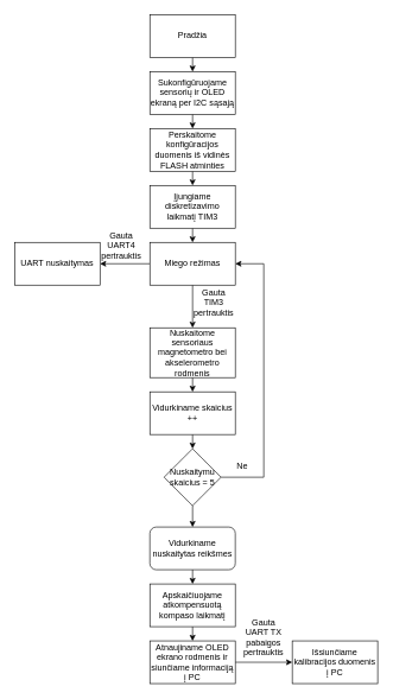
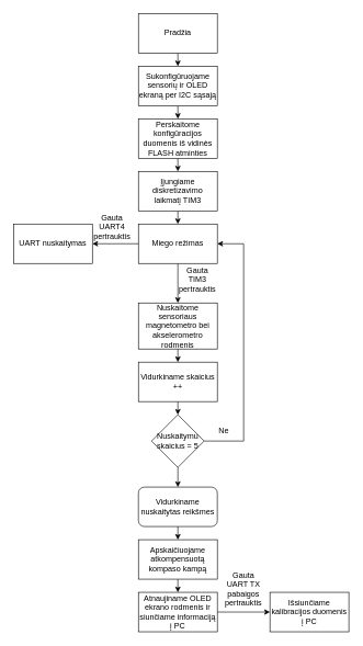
  <mxCell id="0" />
  <mxCell id="1" parent="0" />
  <mxCell id="2" style="edgeStyle=orthogonalEdgeStyle;rounded=0;orthogonalLoop=1;jettySize=auto;html=1;exitX=0.5;exitY=1;exitDx=0;exitDy=0;entryX=0.5;entryY=0;entryDx=0;entryDy=0;" edge="1" parent="1" source="3" target="5"><mxGeometry relative="1" as="geometry" /></mxCell>
  <mxCell id="3" value="Pradžia" style="rounded=0;whiteSpace=wrap;html=1;" vertex="1" parent="1"><mxGeometry x="210" y="20" width="120" height="60" as="geometry" /></mxCell>
  <mxCell id="4" style="edgeStyle=orthogonalEdgeStyle;rounded=0;orthogonalLoop=1;jettySize=auto;html=1;exitX=0.5;exitY=1;exitDx=0;exitDy=0;entryX=0.5;entryY=0;entryDx=0;entryDy=0;" edge="1" parent="1" source="5" target="9"><mxGeometry relative="1" as="geometry" /></mxCell>
  <mxCell id="5" value="Sukonfigūruojame sensorių ir OLED ekraną per I2C sąsają" style="rounded=0;whiteSpace=wrap;html=1;" vertex="1" parent="1"><mxGeometry x="210" y="100" width="120" height="60" as="geometry" /></mxCell>
  <mxCell id="6" style="edgeStyle=orthogonalEdgeStyle;rounded=0;orthogonalLoop=1;jettySize=auto;html=1;exitX=0.5;exitY=1;exitDx=0;exitDy=0;entryX=0.5;entryY=0;entryDx=0;entryDy=0;" edge="1" parent="1" source="7" target="12"><mxGeometry relative="1" as="geometry" /></mxCell>
  <mxCell id="7" value="Įjungiame diskretizavimo laikmatį TIM3" style="rounded=0;whiteSpace=wrap;html=1;" vertex="1" parent="1"><mxGeometry x="210" y="260" width="120" height="60" as="geometry" /></mxCell>
  <mxCell id="8" style="edgeStyle=orthogonalEdgeStyle;rounded=0;orthogonalLoop=1;jettySize=auto;html=1;exitX=0.5;exitY=1;exitDx=0;exitDy=0;entryX=0.5;entryY=0;entryDx=0;entryDy=0;" edge="1" parent="1" source="9" target="7"><mxGeometry relative="1" as="geometry" /></mxCell>
  <mxCell id="9" value="Perskaitome konfigūracijos duomenis iš vidinės FLASH atminties" style="rounded=0;whiteSpace=wrap;html=1;" vertex="1" parent="1"><mxGeometry x="210" y="180" width="120" height="60" as="geometry" /></mxCell>
  <mxCell id="10" style="edgeStyle=orthogonalEdgeStyle;rounded=0;orthogonalLoop=1;jettySize=auto;html=1;exitX=0.5;exitY=1;exitDx=0;exitDy=0;entryX=0.5;entryY=0;entryDx=0;entryDy=0;" edge="1" parent="1" source="12" target="14"><mxGeometry relative="1" as="geometry" /></mxCell>
  <mxCell id="11" style="edgeStyle=orthogonalEdgeStyle;rounded=0;orthogonalLoop=1;jettySize=auto;html=1;exitX=0;exitY=0.5;exitDx=0;exitDy=0;entryX=1;entryY=0.5;entryDx=0;entryDy=0;" edge="1" parent="1" source="12" target="16"><mxGeometry relative="1" as="geometry" /></mxCell>
  <mxCell id="12" value="Miego režimas" style="rounded=0;whiteSpace=wrap;html=1;" vertex="1" parent="1"><mxGeometry x="210" y="340" width="120" height="60" as="geometry" /></mxCell>
  <mxCell id="13" style="edgeStyle=orthogonalEdgeStyle;rounded=0;orthogonalLoop=1;jettySize=auto;html=1;exitX=0.5;exitY=1;exitDx=0;exitDy=0;entryX=0.5;entryY=0;entryDx=0;entryDy=0;" edge="1" parent="1" source="14" target="19"><mxGeometry relative="1" as="geometry" /></mxCell>
  <mxCell id="14" value="Nuskaitome sensoriaus magnetometro bei akselerometro rodmenis" style="rounded=0;whiteSpace=wrap;html=1;" vertex="1" parent="1"><mxGeometry x="210" y="460" width="120" height="70" as="geometry" /></mxCell>
  <mxCell id="15" value="Gauta TIM3 pertrauktis" style="text;html=1;strokeColor=none;fillColor=none;align=center;verticalAlign=middle;whiteSpace=wrap;rounded=0;" vertex="1" parent="1"><mxGeometry x="270" y="410" width="60" height="30" as="geometry" /></mxCell>
  <mxCell id="16" value="UART nuskaitymas" style="rounded=0;whiteSpace=wrap;html=1;" vertex="1" parent="1"><mxGeometry x="20" y="340" width="120" height="60" as="geometry" /></mxCell>
  <mxCell id="17" value="Gauta UART4 pertrauktis" style="text;html=1;strokeColor=none;fillColor=none;align=center;verticalAlign=middle;whiteSpace=wrap;rounded=0;" vertex="1" parent="1"><mxGeometry x="140" y="330" width="60" height="30" as="geometry" /></mxCell>
  <mxCell id="18" style="edgeStyle=orthogonalEdgeStyle;rounded=0;orthogonalLoop=1;jettySize=auto;html=1;exitX=0.5;exitY=1;exitDx=0;exitDy=0;entryX=0.5;entryY=0;entryDx=0;entryDy=0;" edge="1" parent="1" source="19" target="22"><mxGeometry relative="1" as="geometry" /></mxCell>
  <mxCell id="19" value="Vidurkiname skaicius ++" style="rounded=0;whiteSpace=wrap;html=1;" vertex="1" parent="1"><mxGeometry x="210" y="550" width="120" height="60" as="geometry" /></mxCell>
  <mxCell id="20" style="edgeStyle=orthogonalEdgeStyle;rounded=0;orthogonalLoop=1;jettySize=auto;html=1;exitX=1;exitY=0.5;exitDx=0;exitDy=0;entryX=1;entryY=0.5;entryDx=0;entryDy=0;" edge="1" parent="1" source="22" target="12"><mxGeometry relative="1" as="geometry"><Array as="points"><mxPoint x="370" y="670" /><mxPoint x="370" y="370" /></Array></mxGeometry></mxCell>
  <mxCell id="21" style="edgeStyle=orthogonalEdgeStyle;rounded=0;orthogonalLoop=1;jettySize=auto;html=1;exitX=0.5;exitY=1;exitDx=0;exitDy=0;entryX=0.5;entryY=0;entryDx=0;entryDy=0;" edge="1" parent="1" source="22" target="25"><mxGeometry relative="1" as="geometry" /></mxCell>
  <mxCell id="22" value="Nuskaitymu skaicius = 5" style="rhombus;whiteSpace=wrap;html=1;" vertex="1" parent="1"><mxGeometry x="230" y="630" width="80" height="80" as="geometry" /></mxCell>
  <mxCell id="23" value="Ne" style="text;html=1;strokeColor=none;fillColor=none;align=center;verticalAlign=middle;whiteSpace=wrap;rounded=0;" vertex="1" parent="1"><mxGeometry x="310" y="640" width="60" height="30" as="geometry" /></mxCell>
  <mxCell id="24" style="edgeStyle=orthogonalEdgeStyle;rounded=0;orthogonalLoop=1;jettySize=auto;html=1;exitX=0.5;exitY=1;exitDx=0;exitDy=0;entryX=0.5;entryY=0;entryDx=0;entryDy=0;" edge="1" parent="1" source="25" target="27"><mxGeometry relative="1" as="geometry" /></mxCell>
  <mxCell id="25" value="Vidurkiname nuskaitytas reikšmes" style="whiteSpace=wrap;html=1;rounded=1;" vertex="1" parent="1"><mxGeometry x="210" y="740" width="120" height="60" as="geometry" /></mxCell>
  <mxCell id="26" style="edgeStyle=orthogonalEdgeStyle;rounded=0;orthogonalLoop=1;jettySize=auto;html=1;exitX=0.5;exitY=1;exitDx=0;exitDy=0;entryX=0.5;entryY=0;entryDx=0;entryDy=0;" edge="1" parent="1" source="27" target="29"><mxGeometry relative="1" as="geometry" /></mxCell>
- <mxCell id="27" value="Apskaičiuojame atkompensuotą kompaso laikmatį" style="rounded=0;whiteSpace=wrap;html=1;" vertex="1" parent="1"><mxGeometry x="210" y="820" width="120" height="60" as="geometry" /></mxCell>
+ <mxCell id="27" value="Apskaičiuojame atkompensuotą kompaso kampą" style="rounded=0;whiteSpace=wrap;html=1;" vertex="1" parent="1"><mxGeometry x="210" y="820" width="120" height="60" as="geometry" /></mxCell>
  <mxCell id="28" style="edgeStyle=orthogonalEdgeStyle;rounded=0;orthogonalLoop=1;jettySize=auto;html=1;exitX=1;exitY=0.5;exitDx=0;exitDy=0;entryX=0;entryY=0.5;entryDx=0;entryDy=0;" edge="1" parent="1" source="29" target="30"><mxGeometry relative="1" as="geometry" /></mxCell>
  <mxCell id="29" value="Atnaujiname OLED ekrano rodmenis ir siunčiame informaciją į PC" style="rounded=0;whiteSpace=wrap;html=1;" vertex="1" parent="1"><mxGeometry x="210" y="900" width="120" height="60" as="geometry" /></mxCell>
  <mxCell id="30" value="Išsiunčiame kalibracijos duomenis į PC" style="rounded=0;whiteSpace=wrap;html=1;" vertex="1" parent="1"><mxGeometry x="410" y="900" width="120" height="60" as="geometry" /></mxCell>
  <mxCell id="31" value="Gauta UART TX pabaigos pertrauktis" style="text;html=1;strokeColor=none;fillColor=none;align=center;verticalAlign=middle;whiteSpace=wrap;rounded=0;" vertex="1" parent="1"><mxGeometry x="340" y="880" width="60" height="30" as="geometry" /></mxCell>
